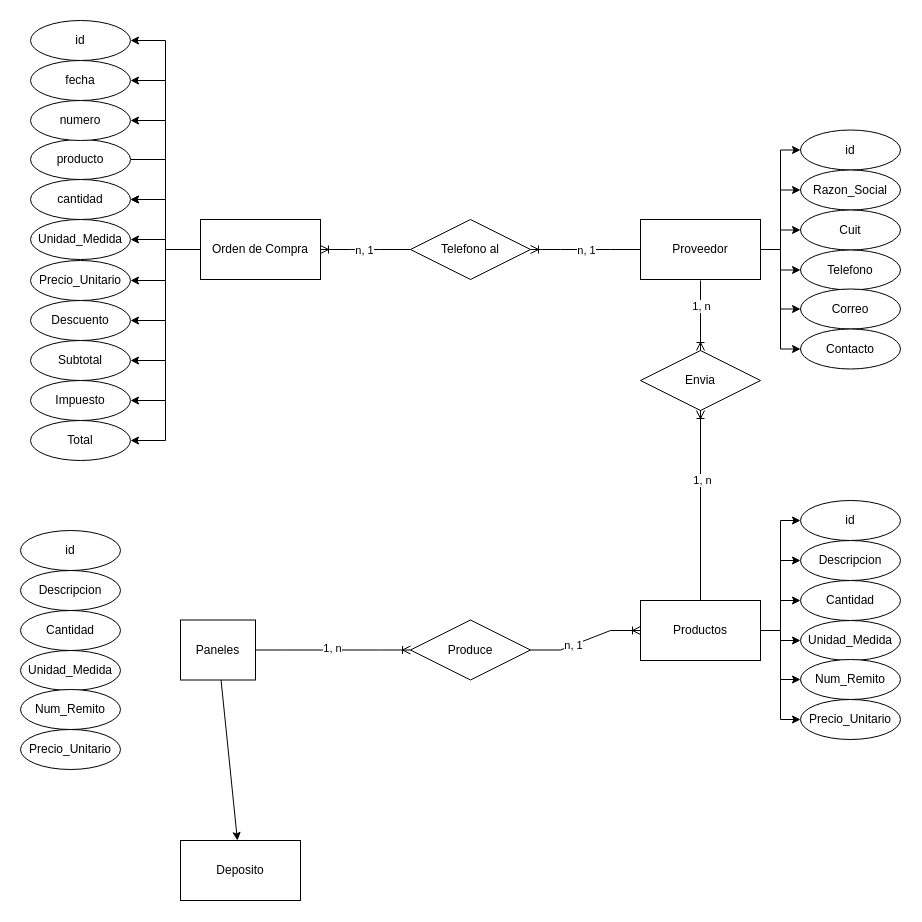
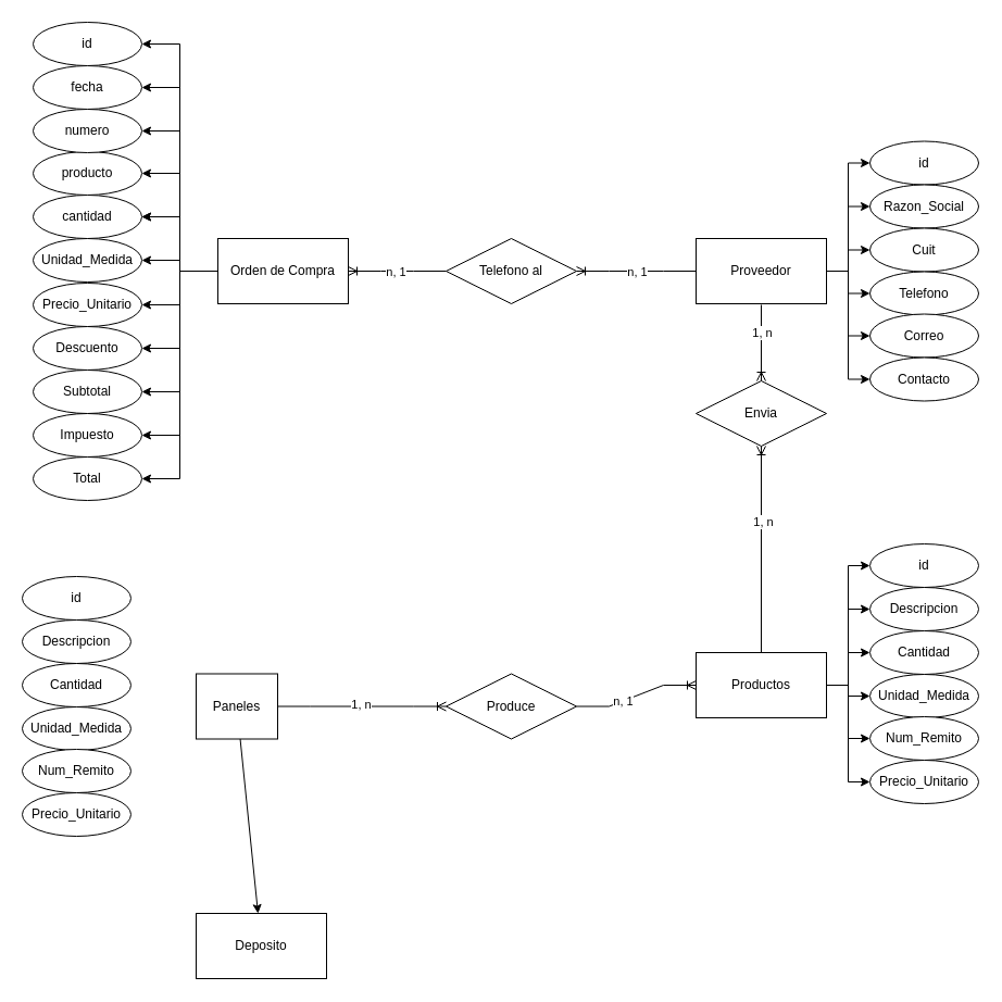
  <mxCell id="0" />
  <mxCell id="1" parent="0" />
  <mxCell id="2" value="" style="edgeStyle=orthogonalEdgeStyle;rounded=0;orthogonalLoop=1;jettySize=auto;html=1;" edge="1" parent="1" source="14" target="34"><mxGeometry relative="1" as="geometry" /></mxCell>
  <mxCell id="3" value="" style="edgeStyle=orthogonalEdgeStyle;rounded=0;orthogonalLoop=1;jettySize=auto;html=1;" edge="1" parent="1" source="14" target="34"><mxGeometry relative="1" as="geometry" /></mxCell>
  <mxCell id="4" style="edgeStyle=orthogonalEdgeStyle;rounded=0;orthogonalLoop=1;jettySize=auto;html=1;" edge="1" parent="1" source="14" target="33"><mxGeometry relative="1" as="geometry" /></mxCell>
  <mxCell id="5" style="edgeStyle=orthogonalEdgeStyle;rounded=0;orthogonalLoop=1;jettySize=auto;html=1;" edge="1" parent="1" source="14" target="32"><mxGeometry relative="1" as="geometry" /></mxCell>
  <mxCell id="6" style="edgeStyle=orthogonalEdgeStyle;rounded=0;orthogonalLoop=1;jettySize=auto;html=1;entryX=1;entryY=0.5;entryDx=0;entryDy=0;" edge="1" parent="1" source="14" target="31"><mxGeometry relative="1" as="geometry" /></mxCell>
  <mxCell id="7" style="edgeStyle=orthogonalEdgeStyle;rounded=0;orthogonalLoop=1;jettySize=auto;html=1;entryX=1;entryY=0.5;entryDx=0;entryDy=0;" edge="1" parent="1" source="14" target="36"><mxGeometry relative="1" as="geometry" /></mxCell>
- <mxCell id="8" style="edgeStyle=orthogonalEdgeStyle;rounded=0;orthogonalLoop=1;jettySize=auto;html=1;entryX=1;entryY=0.5;entryDx=0;entryDy=0;endArrow=none;" edge="1" parent="1" source="14" target="37"><mxGeometry relative="1" as="geometry" /></mxCell>
+ <mxCell id="8" style="edgeStyle=orthogonalEdgeStyle;rounded=0;orthogonalLoop=1;jettySize=auto;html=1;entryX=1;entryY=0.5;entryDx=0;entryDy=0;" edge="1" parent="1" source="14" target="37"><mxGeometry relative="1" as="geometry" /></mxCell>
  <mxCell id="9" style="edgeStyle=orthogonalEdgeStyle;rounded=0;orthogonalLoop=1;jettySize=auto;html=1;entryX=1;entryY=0.5;entryDx=0;entryDy=0;" edge="1" parent="1" source="14" target="40"><mxGeometry relative="1" as="geometry" /></mxCell>
  <mxCell id="10" style="edgeStyle=orthogonalEdgeStyle;rounded=0;orthogonalLoop=1;jettySize=auto;html=1;entryX=1;entryY=0.5;entryDx=0;entryDy=0;" edge="1" parent="1" source="14" target="38"><mxGeometry relative="1" as="geometry" /></mxCell>
  <mxCell id="11" style="edgeStyle=orthogonalEdgeStyle;rounded=0;orthogonalLoop=1;jettySize=auto;html=1;entryX=1;entryY=0.5;entryDx=0;entryDy=0;" edge="1" parent="1" source="14" target="39"><mxGeometry relative="1" as="geometry" /></mxCell>
  <mxCell id="12" style="edgeStyle=orthogonalEdgeStyle;rounded=0;orthogonalLoop=1;jettySize=auto;html=1;entryX=1;entryY=0.5;entryDx=0;entryDy=0;" edge="1" parent="1" source="14" target="41"><mxGeometry relative="1" as="geometry" /></mxCell>
  <mxCell id="13" style="edgeStyle=orthogonalEdgeStyle;rounded=0;orthogonalLoop=1;jettySize=auto;html=1;entryX=1;entryY=0.5;entryDx=0;entryDy=0;" edge="1" parent="1" source="14" target="42"><mxGeometry relative="1" as="geometry" /></mxCell>
  <mxCell id="14" value="Orden de Compra" style="rounded=0;whiteSpace=wrap;html=1;" vertex="1" parent="1"><mxGeometry x="200" y="219" width="120" height="60" as="geometry" /></mxCell>
  <mxCell id="15" style="edgeStyle=orthogonalEdgeStyle;rounded=0;orthogonalLoop=1;jettySize=auto;html=1;entryX=0;entryY=0.5;entryDx=0;entryDy=0;" edge="1" parent="1" source="21" target="43"><mxGeometry relative="1" as="geometry" /></mxCell>
  <mxCell id="16" style="edgeStyle=orthogonalEdgeStyle;rounded=0;orthogonalLoop=1;jettySize=auto;html=1;entryX=0;entryY=0.5;entryDx=0;entryDy=0;" edge="1" parent="1" source="21" target="44"><mxGeometry relative="1" as="geometry" /></mxCell>
  <mxCell id="17" style="edgeStyle=orthogonalEdgeStyle;rounded=0;orthogonalLoop=1;jettySize=auto;html=1;" edge="1" parent="1" source="21" target="45"><mxGeometry relative="1" as="geometry" /></mxCell>
  <mxCell id="18" style="edgeStyle=orthogonalEdgeStyle;rounded=0;orthogonalLoop=1;jettySize=auto;html=1;entryX=0;entryY=0.5;entryDx=0;entryDy=0;" edge="1" parent="1" source="21" target="46"><mxGeometry relative="1" as="geometry" /></mxCell>
  <mxCell id="19" style="edgeStyle=orthogonalEdgeStyle;rounded=0;orthogonalLoop=1;jettySize=auto;html=1;entryX=0;entryY=0.5;entryDx=0;entryDy=0;" edge="1" parent="1" source="21" target="47"><mxGeometry relative="1" as="geometry" /></mxCell>
  <mxCell id="20" style="edgeStyle=orthogonalEdgeStyle;rounded=0;orthogonalLoop=1;jettySize=auto;html=1;entryX=0;entryY=0.5;entryDx=0;entryDy=0;" edge="1" parent="1" source="21" target="48"><mxGeometry relative="1" as="geometry" /></mxCell>
  <mxCell id="21" value="Proveedor" style="rounded=0;whiteSpace=wrap;html=1;" vertex="1" parent="1"><mxGeometry x="640" y="219" width="120" height="60" as="geometry" /></mxCell>
  <mxCell id="22" style="edgeStyle=orthogonalEdgeStyle;rounded=0;orthogonalLoop=1;jettySize=auto;html=1;entryX=0;entryY=0.5;entryDx=0;entryDy=0;" edge="1" parent="1" source="28" target="72"><mxGeometry relative="1" as="geometry" /></mxCell>
  <mxCell id="23" style="edgeStyle=orthogonalEdgeStyle;rounded=0;orthogonalLoop=1;jettySize=auto;html=1;entryX=0;entryY=0.5;entryDx=0;entryDy=0;" edge="1" parent="1" source="28" target="73"><mxGeometry relative="1" as="geometry" /></mxCell>
  <mxCell id="24" style="edgeStyle=orthogonalEdgeStyle;rounded=0;orthogonalLoop=1;jettySize=auto;html=1;entryX=0;entryY=0.5;entryDx=0;entryDy=0;" edge="1" parent="1" source="28" target="74"><mxGeometry relative="1" as="geometry" /></mxCell>
  <mxCell id="25" style="edgeStyle=orthogonalEdgeStyle;rounded=0;orthogonalLoop=1;jettySize=auto;html=1;entryX=0;entryY=0.5;entryDx=0;entryDy=0;" edge="1" parent="1" source="28" target="75"><mxGeometry relative="1" as="geometry" /></mxCell>
  <mxCell id="26" style="edgeStyle=orthogonalEdgeStyle;rounded=0;orthogonalLoop=1;jettySize=auto;html=1;entryX=0;entryY=0.5;entryDx=0;entryDy=0;" edge="1" parent="1" source="28" target="76"><mxGeometry relative="1" as="geometry" /></mxCell>
  <mxCell id="27" style="edgeStyle=orthogonalEdgeStyle;rounded=0;orthogonalLoop=1;jettySize=auto;html=1;entryX=0;entryY=0.5;entryDx=0;entryDy=0;" edge="1" parent="1" source="28" target="77"><mxGeometry relative="1" as="geometry" /></mxCell>
  <mxCell id="28" value="Productos" style="rounded=0;whiteSpace=wrap;html=1;" vertex="1" parent="1"><mxGeometry x="640" y="600" width="120" height="60" as="geometry" /></mxCell>
  <mxCell id="29" value="" style="edgeStyle=none;rounded=0;orthogonalLoop=1;jettySize=auto;html=1;" edge="1" parent="1" source="30" target="58"><mxGeometry relative="1" as="geometry" /></mxCell>
  <mxCell id="30" value="Paneles" style="rounded=0;whiteSpace=wrap;html=1;" vertex="1" parent="1"><mxGeometry x="180" y="619.5" width="75" height="60" as="geometry" /></mxCell>
  <mxCell id="31" value="Descuento" style="ellipse;whiteSpace=wrap;html=1;align=center;" vertex="1" parent="1"><mxGeometry x="30" y="300" width="100" height="40" as="geometry" /></mxCell>
  <mxCell id="32" value="Precio_Unitario" style="ellipse;whiteSpace=wrap;html=1;align=center;" vertex="1" parent="1"><mxGeometry x="30" y="260" width="100" height="40" as="geometry" /></mxCell>
  <mxCell id="33" value="Unidad_Medida" style="ellipse;whiteSpace=wrap;html=1;align=center;" vertex="1" parent="1"><mxGeometry x="30" y="219" width="100" height="40" as="geometry" /></mxCell>
  <mxCell id="34" value="cantidad" style="ellipse;whiteSpace=wrap;html=1;align=center;" vertex="1" parent="1"><mxGeometry x="30" y="179" width="100" height="40" as="geometry" /></mxCell>
  <mxCell id="35" value="Telefono al" style="shape=rhombus;perimeter=rhombusPerimeter;whiteSpace=wrap;html=1;align=center;" vertex="1" parent="1"><mxGeometry x="410" y="219" width="120" height="60" as="geometry" /></mxCell>
  <mxCell id="36" value="Subtotal" style="ellipse;whiteSpace=wrap;html=1;align=center;" vertex="1" parent="1"><mxGeometry x="30" y="340" width="100" height="40" as="geometry" /></mxCell>
  <mxCell id="37" value="producto" style="ellipse;whiteSpace=wrap;html=1;align=center;" vertex="1" parent="1"><mxGeometry x="30" y="139" width="100" height="40" as="geometry" /></mxCell>
  <mxCell id="38" value="numero" style="ellipse;whiteSpace=wrap;html=1;align=center;" vertex="1" parent="1"><mxGeometry x="30" y="100" width="100" height="40" as="geometry" /></mxCell>
  <mxCell id="39" value="fecha" style="ellipse;whiteSpace=wrap;html=1;align=center;" vertex="1" parent="1"><mxGeometry x="30" y="60" width="100" height="40" as="geometry" /></mxCell>
  <mxCell id="40" value="Impuesto" style="ellipse;whiteSpace=wrap;html=1;align=center;" vertex="1" parent="1"><mxGeometry x="30" y="380" width="100" height="40" as="geometry" /></mxCell>
  <mxCell id="41" value="id" style="ellipse;whiteSpace=wrap;html=1;align=center;" vertex="1" parent="1"><mxGeometry x="30" y="20" width="100" height="40" as="geometry" /></mxCell>
  <mxCell id="42" value="Total" style="ellipse;whiteSpace=wrap;html=1;align=center;" vertex="1" parent="1"><mxGeometry x="30" y="420" width="100" height="40" as="geometry" /></mxCell>
  <mxCell id="43" value="id" style="ellipse;whiteSpace=wrap;html=1;align=center;" vertex="1" parent="1"><mxGeometry x="800" y="129.5" width="100" height="40" as="geometry" /></mxCell>
  <mxCell id="44" value="Razon_Social" style="ellipse;whiteSpace=wrap;html=1;align=center;" vertex="1" parent="1"><mxGeometry x="800" y="169.5" width="100" height="40" as="geometry" /></mxCell>
  <mxCell id="45" value="Cuit" style="ellipse;whiteSpace=wrap;html=1;align=center;" vertex="1" parent="1"><mxGeometry x="800" y="209.5" width="100" height="40" as="geometry" /></mxCell>
  <mxCell id="46" value="Telefono" style="ellipse;whiteSpace=wrap;html=1;align=center;" vertex="1" parent="1"><mxGeometry x="800" y="249.5" width="100" height="40" as="geometry" /></mxCell>
  <mxCell id="47" value="Correo" style="ellipse;whiteSpace=wrap;html=1;align=center;" vertex="1" parent="1"><mxGeometry x="800" y="288.5" width="100" height="40" as="geometry" /></mxCell>
  <mxCell id="48" value="Contacto" style="ellipse;whiteSpace=wrap;html=1;align=center;" vertex="1" parent="1"><mxGeometry x="800" y="328.5" width="100" height="40" as="geometry" /></mxCell>
  <mxCell id="49" value="Envia" style="shape=rhombus;perimeter=rhombusPerimeter;whiteSpace=wrap;html=1;align=center;" vertex="1" parent="1"><mxGeometry x="640" y="350" width="120" height="60" as="geometry" /></mxCell>
  <mxCell id="50" value="" style="edgeStyle=entityRelationEdgeStyle;fontSize=12;html=1;endArrow=ERoneToMany;rounded=0;exitX=0;exitY=0.5;exitDx=0;exitDy=0;entryX=1;entryY=0.5;entryDx=0;entryDy=0;" edge="1" parent="1" source="21" target="35"><mxGeometry width="100" height="100" relative="1" as="geometry"><mxPoint x="520" y="330" as="sourcePoint" /><mxPoint x="620" y="230" as="targetPoint" /></mxGeometry></mxCell>
  <mxCell id="51" value="n, 1" style="edgeLabel;html=1;align=center;verticalAlign=middle;resizable=0;points=[];" vertex="1" connectable="0" parent="50"><mxGeometry relative="1" as="geometry"><mxPoint as="offset" /></mxGeometry></mxCell>
  <mxCell id="52" value="" style="edgeStyle=entityRelationEdgeStyle;fontSize=12;html=1;endArrow=ERoneToMany;rounded=0;exitX=0;exitY=0.5;exitDx=0;exitDy=0;entryX=1;entryY=0.5;entryDx=0;entryDy=0;" edge="1" parent="1" source="35" target="14"><mxGeometry width="100" height="100" relative="1" as="geometry"><mxPoint x="520" y="410" as="sourcePoint" /><mxPoint x="370" y="300" as="targetPoint" /></mxGeometry></mxCell>
  <mxCell id="53" value="n, 1" style="edgeLabel;html=1;align=center;verticalAlign=middle;resizable=0;points=[];" vertex="1" connectable="0" parent="52"><mxGeometry x="0.044" relative="1" as="geometry"><mxPoint as="offset" /></mxGeometry></mxCell>
  <mxCell id="54" value="" style="fontSize=12;html=1;endArrow=ERoneToMany;rounded=0;entryX=0.5;entryY=0;entryDx=0;entryDy=0;" edge="1" parent="1" target="49"><mxGeometry width="100" height="100" relative="1" as="geometry"><mxPoint x="700" y="280" as="sourcePoint" /><mxPoint x="620" y="380" as="targetPoint" /></mxGeometry></mxCell>
  <mxCell id="55" value="1, n" style="edgeLabel;html=1;align=center;verticalAlign=middle;resizable=0;points=[];" vertex="1" connectable="0" parent="54"><mxGeometry x="-0.286" relative="1" as="geometry"><mxPoint as="offset" /></mxGeometry></mxCell>
  <mxCell id="56" value="" style="fontSize=12;html=1;endArrow=ERoneToMany;rounded=0;exitX=0.5;exitY=0;exitDx=0;exitDy=0;entryX=0.5;entryY=1;entryDx=0;entryDy=0;" edge="1" parent="1" source="28" target="49"><mxGeometry width="100" height="100" relative="1" as="geometry"><mxPoint x="520" y="480" as="sourcePoint" /><mxPoint x="620" y="380" as="targetPoint" /></mxGeometry></mxCell>
  <mxCell id="57" value="1, n" style="edgeLabel;html=1;align=center;verticalAlign=middle;resizable=0;points=[];" vertex="1" connectable="0" parent="56"><mxGeometry x="0.273" y="-1" relative="1" as="geometry"><mxPoint as="offset" /></mxGeometry></mxCell>
  <mxCell id="58" value="Deposito" style="rounded=0;whiteSpace=wrap;html=1;" vertex="1" parent="1"><mxGeometry x="180" y="840" width="120" height="60" as="geometry" /></mxCell>
  <mxCell id="59" value="Produce" style="shape=rhombus;perimeter=rhombusPerimeter;whiteSpace=wrap;html=1;align=center;" vertex="1" parent="1"><mxGeometry x="410" y="619.5" width="120" height="60" as="geometry" /></mxCell>
  <mxCell id="60" value="" style="edgeStyle=entityRelationEdgeStyle;fontSize=12;html=1;endArrow=ERoneToMany;rounded=0;entryX=0;entryY=0.5;entryDx=0;entryDy=0;exitX=1;exitY=0.5;exitDx=0;exitDy=0;" edge="1" parent="1" source="59" target="28"><mxGeometry width="100" height="100" relative="1" as="geometry"><mxPoint x="470" y="610" as="sourcePoint" /><mxPoint x="570" y="510" as="targetPoint" /></mxGeometry></mxCell>
  <mxCell id="61" value="n, 1" style="edgeLabel;html=1;align=center;verticalAlign=middle;resizable=0;points=[];" vertex="1" connectable="0" parent="60"><mxGeometry x="-0.24" relative="1" as="geometry"><mxPoint as="offset" /></mxGeometry></mxCell>
  <mxCell id="62" value="" style="edgeStyle=entityRelationEdgeStyle;fontSize=12;html=1;endArrow=ERoneToMany;rounded=0;exitX=1;exitY=0.5;exitDx=0;exitDy=0;entryX=0;entryY=0.5;entryDx=0;entryDy=0;" edge="1" parent="1" source="30" target="59"><mxGeometry width="100" height="100" relative="1" as="geometry"><mxPoint x="470" y="610" as="sourcePoint" /><mxPoint x="570" y="510" as="targetPoint" /></mxGeometry></mxCell>
  <mxCell id="63" value="1, n" style="edgeLabel;html=1;align=center;verticalAlign=middle;resizable=0;points=[];" vertex="1" connectable="0" parent="62"><mxGeometry x="-0.017" y="2" relative="1" as="geometry"><mxPoint as="offset" /></mxGeometry></mxCell>
  <mxCell id="64" value="" style="group" vertex="1" connectable="0" parent="1"><mxGeometry x="20" y="530" width="100" height="239" as="geometry" /></mxCell>
  <mxCell id="65" value="id" style="ellipse;whiteSpace=wrap;html=1;align=center;" vertex="1" parent="64"><mxGeometry width="100" height="40" as="geometry" /></mxCell>
  <mxCell id="66" value="Descripcion" style="ellipse;whiteSpace=wrap;html=1;align=center;" vertex="1" parent="64"><mxGeometry y="40" width="100" height="40" as="geometry" /></mxCell>
  <mxCell id="67" value="Cantidad" style="ellipse;whiteSpace=wrap;html=1;align=center;" vertex="1" parent="64"><mxGeometry y="80" width="100" height="40" as="geometry" /></mxCell>
  <mxCell id="68" value="Unidad_Medida" style="ellipse;whiteSpace=wrap;html=1;align=center;" vertex="1" parent="64"><mxGeometry y="120" width="100" height="40" as="geometry" /></mxCell>
  <mxCell id="69" value="Num_Remito" style="ellipse;whiteSpace=wrap;html=1;align=center;" vertex="1" parent="64"><mxGeometry y="159" width="100" height="40" as="geometry" /></mxCell>
  <mxCell id="70" value="Precio_Unitario" style="ellipse;whiteSpace=wrap;html=1;align=center;" vertex="1" parent="64"><mxGeometry y="199" width="100" height="40" as="geometry" /></mxCell>
  <mxCell id="71" value="" style="group" vertex="1" connectable="0" parent="1"><mxGeometry x="800" y="500" width="100" height="239" as="geometry" /></mxCell>
  <mxCell id="72" value="id" style="ellipse;whiteSpace=wrap;html=1;align=center;" vertex="1" parent="71"><mxGeometry width="100" height="40" as="geometry" /></mxCell>
  <mxCell id="73" value="Descripcion" style="ellipse;whiteSpace=wrap;html=1;align=center;" vertex="1" parent="71"><mxGeometry y="40" width="100" height="40" as="geometry" /></mxCell>
  <mxCell id="74" value="Cantidad" style="ellipse;whiteSpace=wrap;html=1;align=center;" vertex="1" parent="71"><mxGeometry y="80" width="100" height="40" as="geometry" /></mxCell>
  <mxCell id="75" value="Unidad_Medida" style="ellipse;whiteSpace=wrap;html=1;align=center;" vertex="1" parent="71"><mxGeometry y="120" width="100" height="40" as="geometry" /></mxCell>
  <mxCell id="76" value="Num_Remito" style="ellipse;whiteSpace=wrap;html=1;align=center;" vertex="1" parent="71"><mxGeometry y="159" width="100" height="40" as="geometry" /></mxCell>
  <mxCell id="77" value="Precio_Unitario" style="ellipse;whiteSpace=wrap;html=1;align=center;" vertex="1" parent="71"><mxGeometry y="199" width="100" height="40" as="geometry" /></mxCell>
